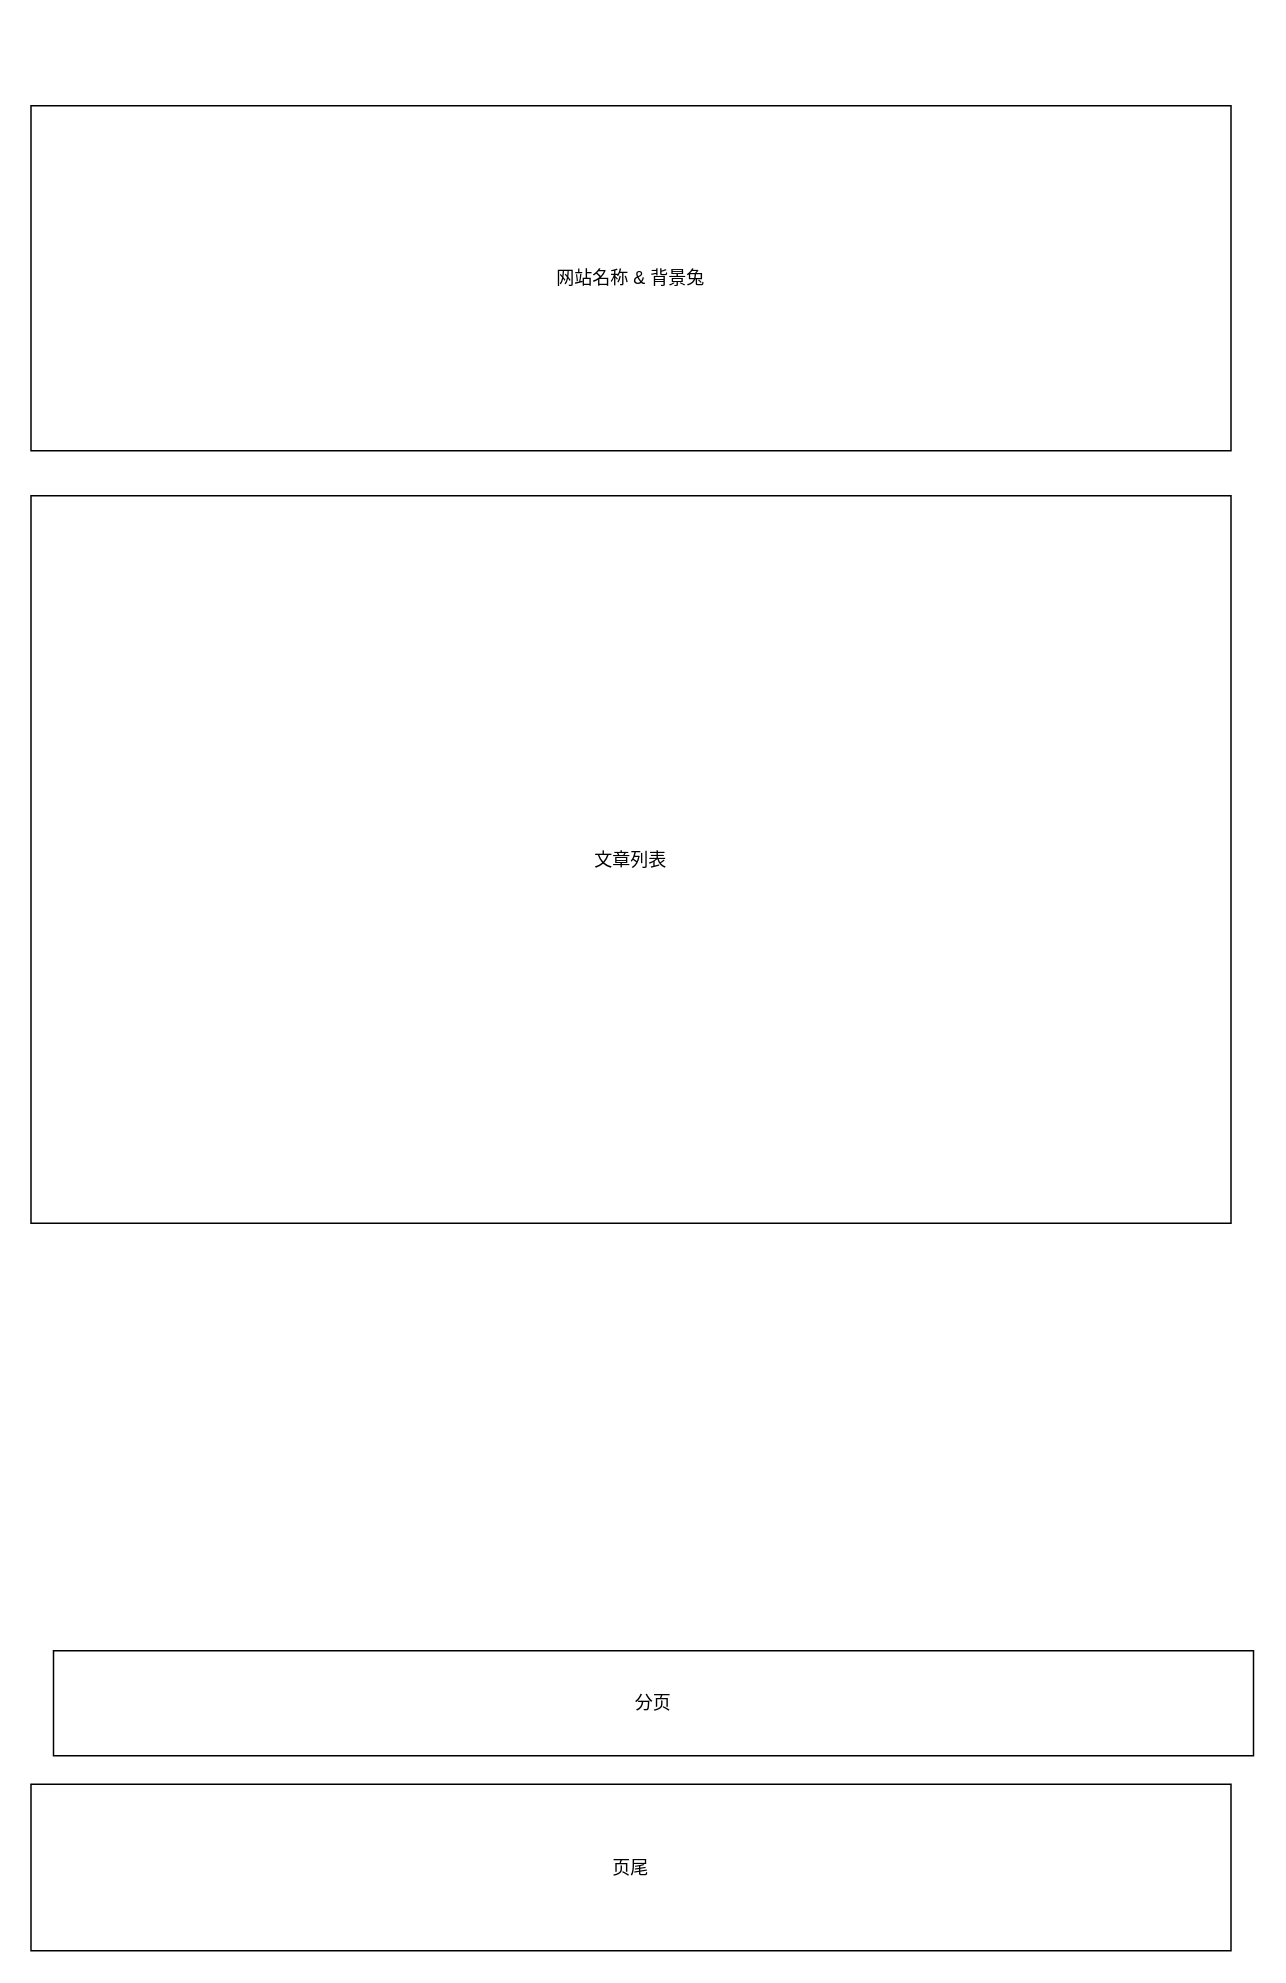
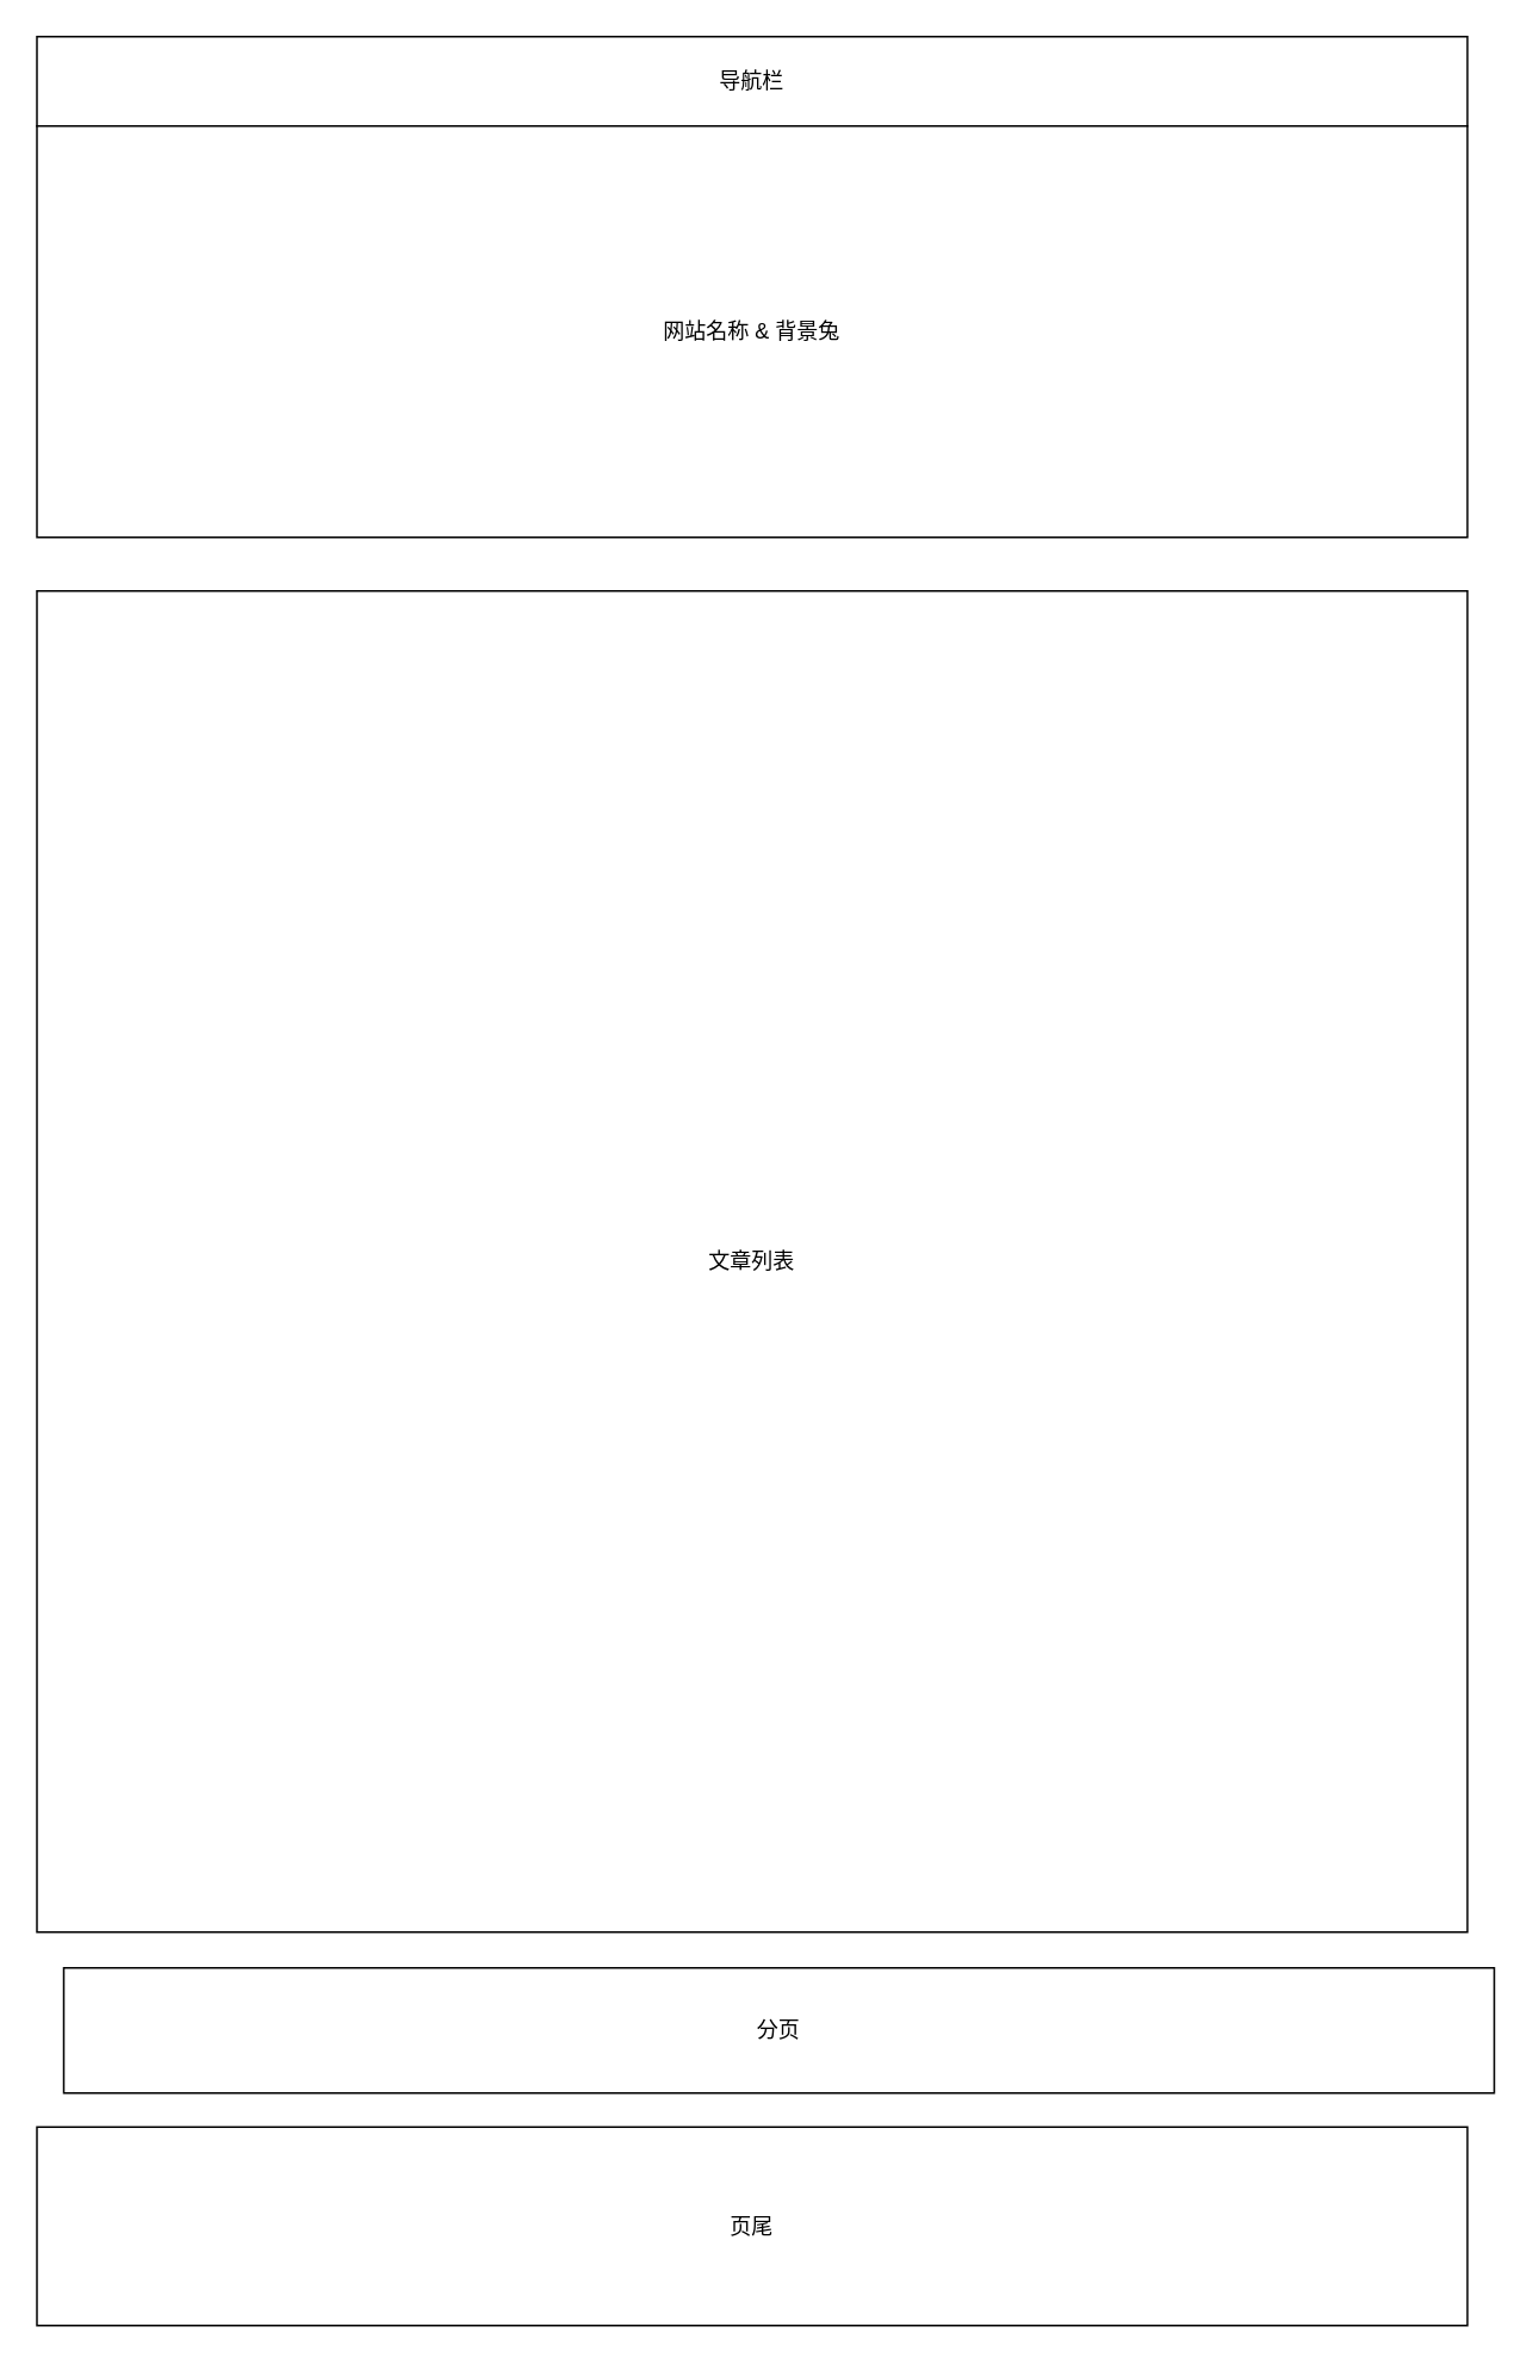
  <mxCell id="0" />
  <mxCell id="1" parent="0" />
+ <mxCell id="2" value="导航栏" style="rounded=0;whiteSpace=wrap;html=1;" vertex="1" parent="1"><mxGeometry x="20" width="800" height="50" as="geometry" y="20" /></mxCell>
  <mxCell id="3" value="网站名称 &amp;amp; 背景兔" style="rounded=0;whiteSpace=wrap;html=1;" vertex="1" parent="1"><mxGeometry x="20" y="70" width="800" height="230" as="geometry" /></mxCell>
- <mxCell id="4" value="文章列表" style="rounded=0;whiteSpace=wrap;html=1;" vertex="1" parent="1"><mxGeometry x="20" y="330" width="800" height="485" as="geometry" /></mxCell>
+ <mxCell id="4" value="文章列表" style="rounded=0;whiteSpace=wrap;html=1;" vertex="1" parent="1"><mxGeometry x="20" y="330" width="800" height="750" as="geometry" /></mxCell>
  <mxCell id="5" value="分页" style="rounded=0;whiteSpace=wrap;html=1;" vertex="1" parent="1"><mxGeometry x="35" y="1100" width="800" height="70" as="geometry" /></mxCell>
  <mxCell id="6" value="页尾" style="rounded=0;whiteSpace=wrap;html=1;" vertex="1" parent="1"><mxGeometry x="20" y="1189" width="800" height="111" as="geometry" /></mxCell>
